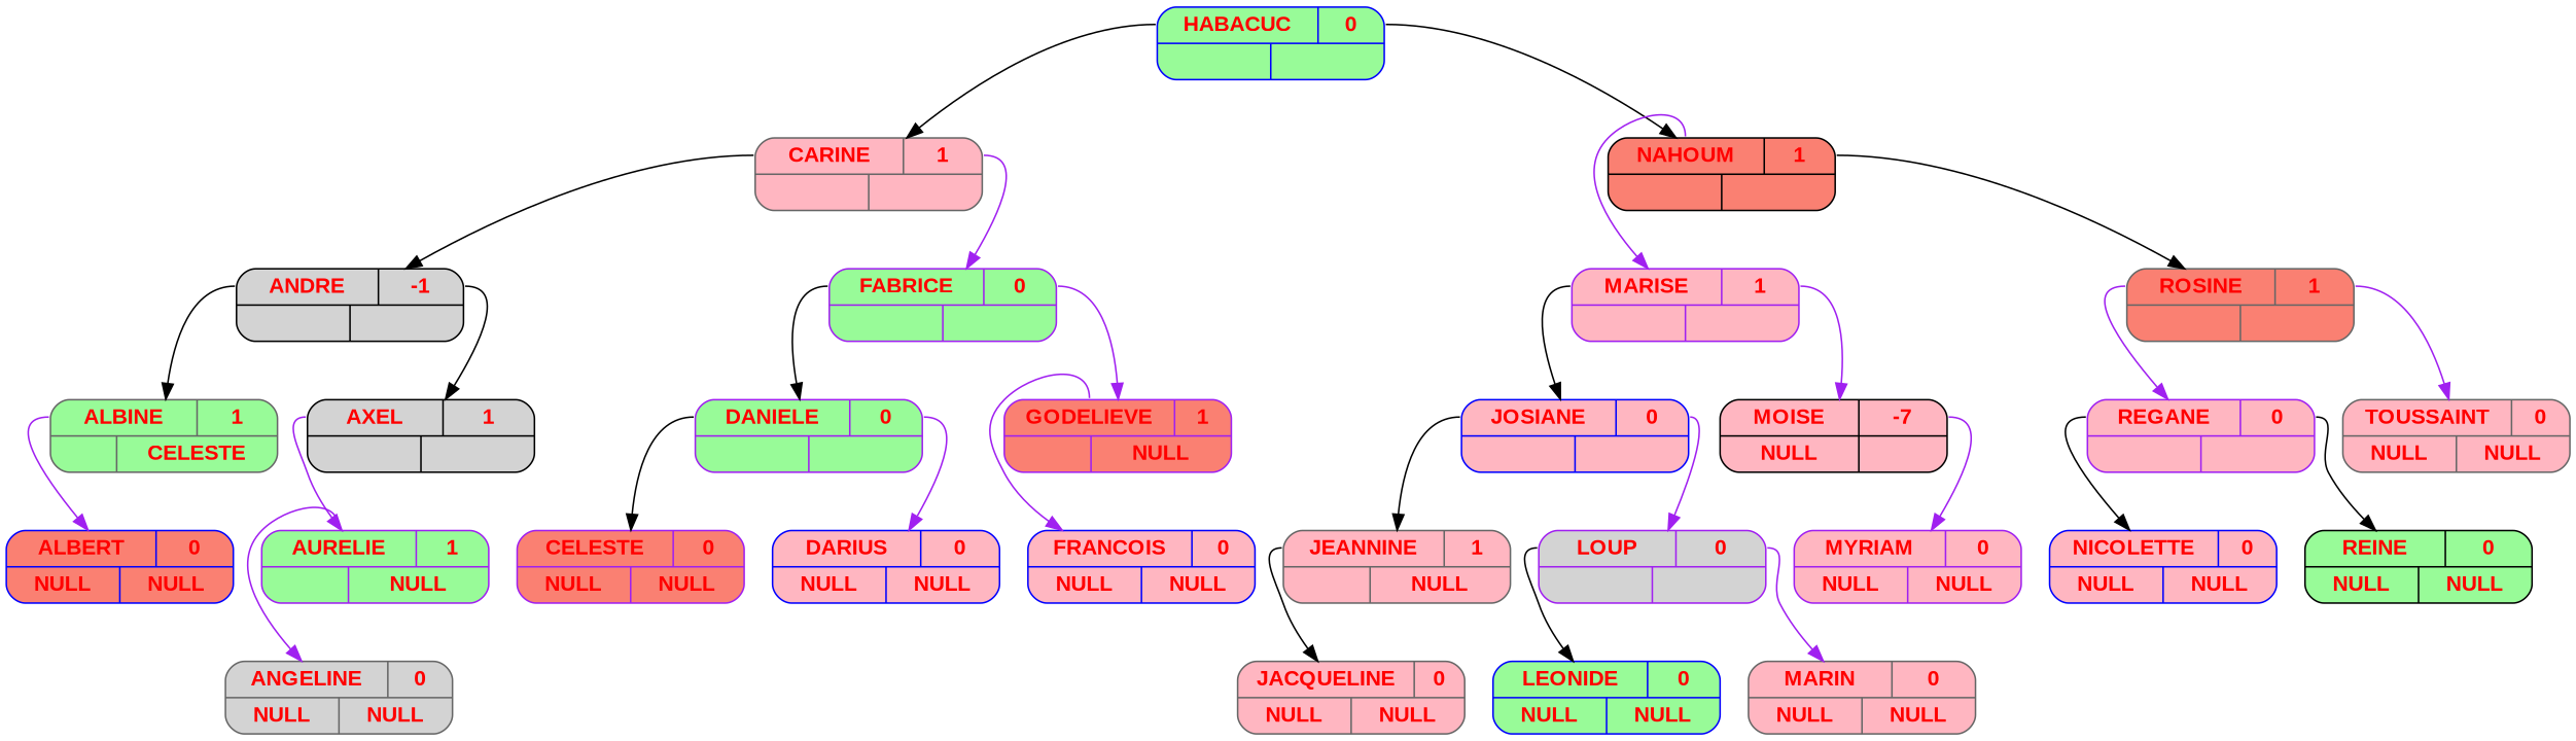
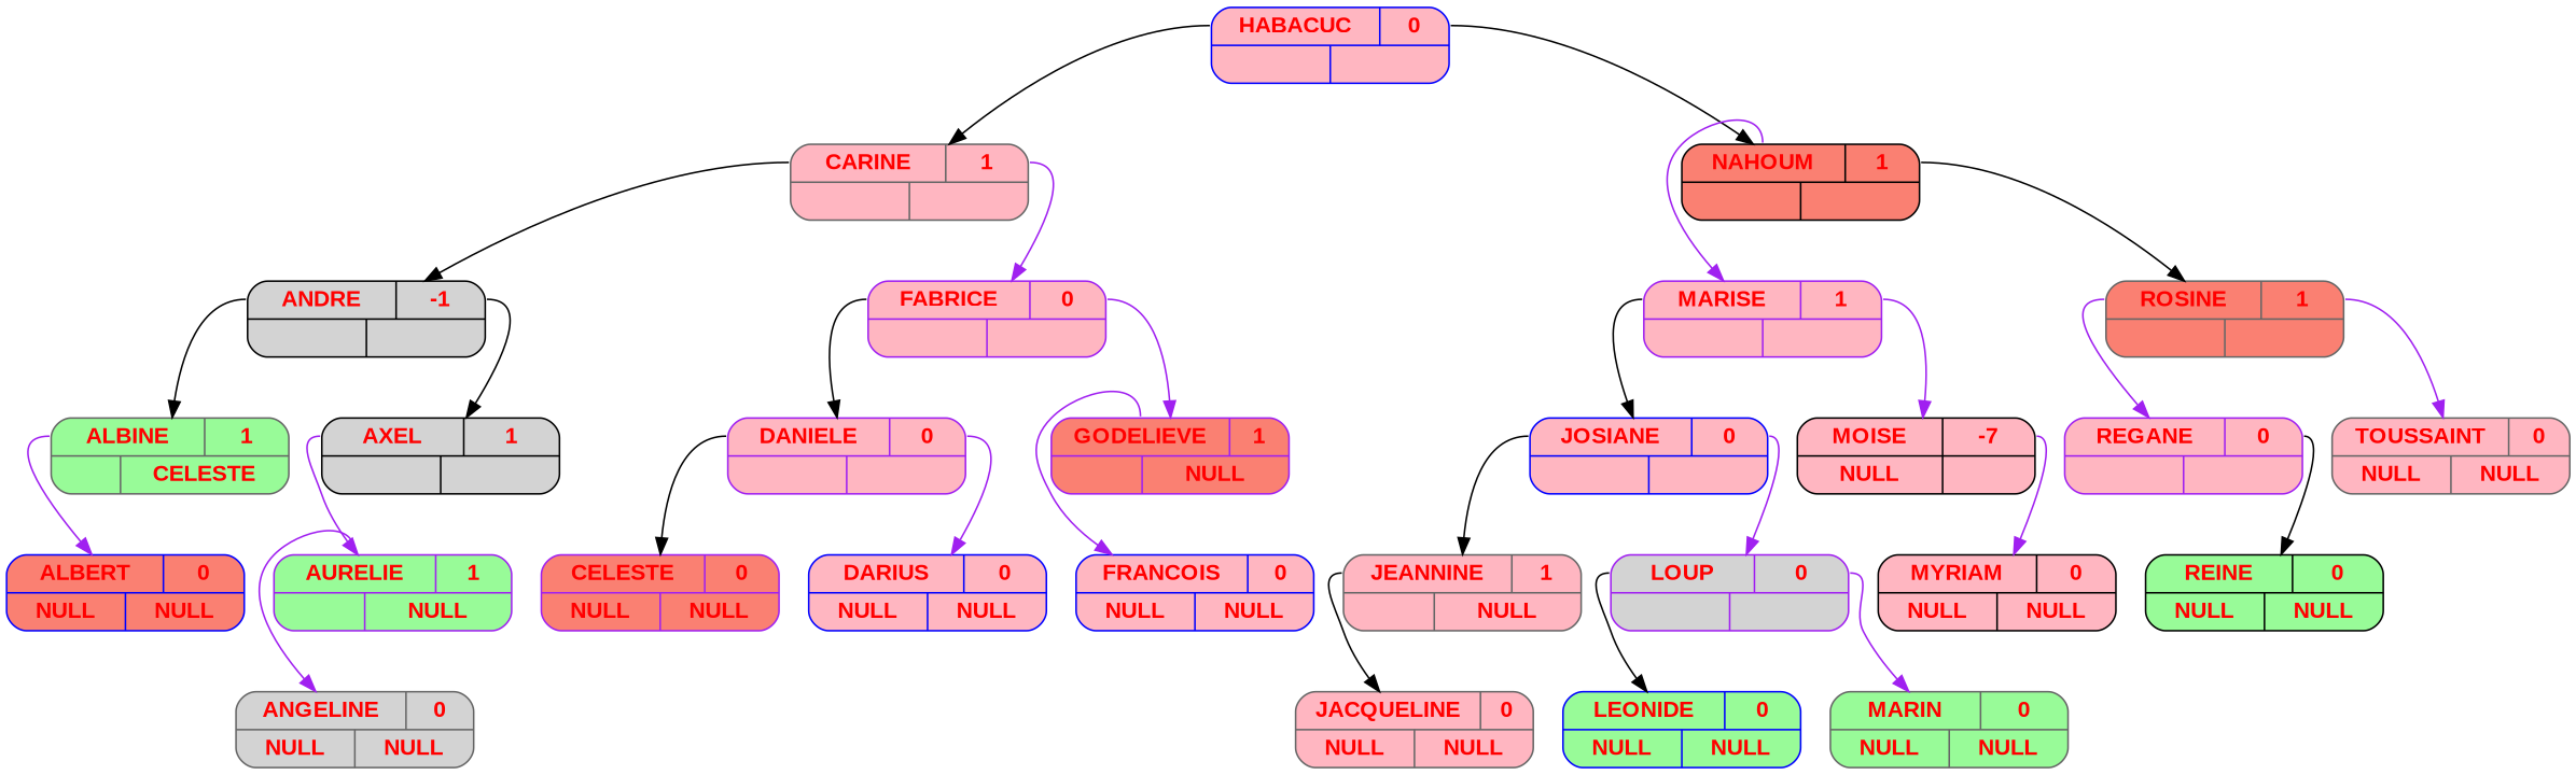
  digraph {
    node [color=purple fillcolor=lightpink fontcolor=red fontname="Arial bold" fontsize=14 shape=record style="rounded, filled,filled"]
    edge [color=black tailport=g]
-   n1 [color=blue fillcolor=palegreen label="{{<g> HABACUC | <d> 0 } | { <g> | <d>}}" width=2]
+   n1 [color=blue label="{{<g> HABACUC | <d> 0 } | { <g> | <d>}}" width=2]
    n2 [color=gray40 label="{{<g> CARINE | <d> 1 } | { <g> | <d>}}" width=2]
    n3 [color=black fillcolor=salmon label="{{<g> NAHOUM | <d> 1 } | { <g> | <d>}}" width=2]
    n4 [color=black fillcolor=lightgrey label="{{<g> ANDRE | <d> -1 } | { <g> | <d>}}" width=2]
-   n5 [fillcolor=palegreen label="{{<g> FABRICE | <d> 0 } | { <g> | <d>}}" width=2]
+   n5 [label="{{<g> FABRICE | <d> 0 } | { <g> | <d>}}" width=2]
    n6 [label="{{<g> MARISE | <d> 1 } | { <g> | <d>}}" width=2]
    n7 [color=gray40 fillcolor=salmon label="{{<g> ROSINE | <d> 1 } | { <g> | <d>}}" width=2]
    n8 [color=gray40 fillcolor=palegreen label="{{<g> ALBINE | <d> 1 }| { <g> | <d> CELESTE}}" width=2]
    n9 [color=black fillcolor=lightgrey label="{{<g> AXEL | <d> 1 } | { <g> | <d>}}" width=2]
-   n10 [fillcolor=palegreen label="{{<g> DANIELE | <d> 0 } | { <g> | <d>}}" width=2]
+   n10 [label="{{<g> DANIELE | <d> 0 } | { <g> | <d>}}" width=2]
    n11 [fillcolor=salmon label="{{<g> GODELIEVE | <d> 1 }| { <g> | <d> NULL}}" width=2]
    n12 [color=blue fillcolor=salmon label="{{<g> ALBERT | <d> 0 }| { <g> NULL | <d> NULL}}" width=2]
    n13 [fillcolor=palegreen label="{{<g> AURELIE | <d> 1 }| { <g> | <d> NULL}}" width=2]
    n14 [color=gray40 fillcolor=lightgrey label="{{<g> ANGELINE | <d> 0 }| { <g> NULL | <d> NULL}}" width=2]
    n15 [fillcolor=salmon label="{{<g> CELESTE | <d> 0 }| { <g> NULL | <d> NULL}}" width=2]
    n16 [color=blue label="{{<g> DARIUS | <d> 0 }| { <g> NULL | <d> NULL}}" width=2]
    n17 [color=blue label="{{<g> FRANCOIS | <d> 0 }| { <g> NULL | <d> NULL}}" width=2]
    n18 [color=blue label="{{<g> JOSIANE | <d> 0 } | { <g> | <d>}}" width=2]
    n19 [color=black label="{{<g> MOISE | <d> -7 }| { <g> NULL | <d> }}" width=2]
    n20 [label="{{<g> REGANE | <d> 0 } | { <g> | <d>}}" width=2]
    n21 [color=gray40 label="{{<g> TOUSSAINT | <d> 0 }| { <g> NULL | <d> NULL}}" width=2]
    n22 [color=gray40 label="{{<g> JEANNINE | <d> 1 }| { <g> | <d> NULL}}" width=2]
    n23 [fillcolor=lightgrey label="{{<g> LOUP | <d> 0 } | { <g> | <d>}}" width=2]
-   n24 [label="{{<g> MYRIAM | <d> 0 }| { <g> NULL | <d> NULL}}" width=2]
+   n24 [color=black label="{{<g> MYRIAM | <d> 0 }| { <g> NULL | <d> NULL}}" width=2]
    n25 [color=gray40 label="{{<g> JACQUELINE | <d> 0 }| { <g> NULL | <d> NULL}}" width=2]
    n26 [color=blue fillcolor=palegreen label="{{<g> LEONIDE | <d> 0 }| { <g> NULL | <d> NULL}}" width=2]
-   n27 [color=gray40 label="{{<g> MARIN | <d> 0 }| { <g> NULL | <d> NULL}}" width=2]
-   n28 [color=blue label="{{<g> NICOLETTE | <d> 0 }| { <g> NULL | <d> NULL}}" width=2]
+   n27 [color=gray40 fillcolor=palegreen label="{{<g> MARIN | <d> 0 }| { <g> NULL | <d> NULL}}" width=2]
    n29 [color=black fillcolor=palegreen label="{{<g> REINE | <d> 0 }| { <g> NULL | <d> NULL}}" width=2]
    n1 -> n2
    n1 -> n3 [tailport=d]
    n2 -> n4
    n2 -> n5 [color=purple tailport=d]
    n3 -> n6 [color=purple]
    n3 -> n7 [tailport=d]
    n4 -> n8
    n4 -> n9 [tailport=d]
    n5 -> n10
    n5 -> n11 [color=purple tailport=d]
    n6 -> n18
    n6 -> n19 [color=purple tailport=d]
    n7 -> n20 [color=purple]
    n7 -> n21 [color=purple tailport=d]
    n8 -> n12 [color=purple]
    n9 -> n13 [color=purple]
    n10 -> n15
    n10 -> n16 [color=purple tailport=d]
    n11 -> n17 [color=purple]
    n13 -> n14 [color=purple]
    n18 -> n22
    n18 -> n23 [color=purple tailport=d]
    n19 -> n24 [color=purple tailport=d]
-   n20 -> n28
    n20 -> n29 [tailport=d]
    n22 -> n25
    n23 -> n26
    n23 -> n27 [color=purple tailport=d]
  }
